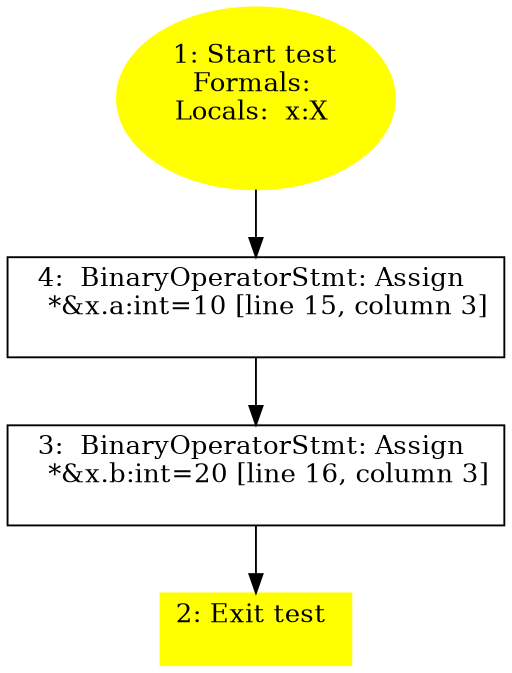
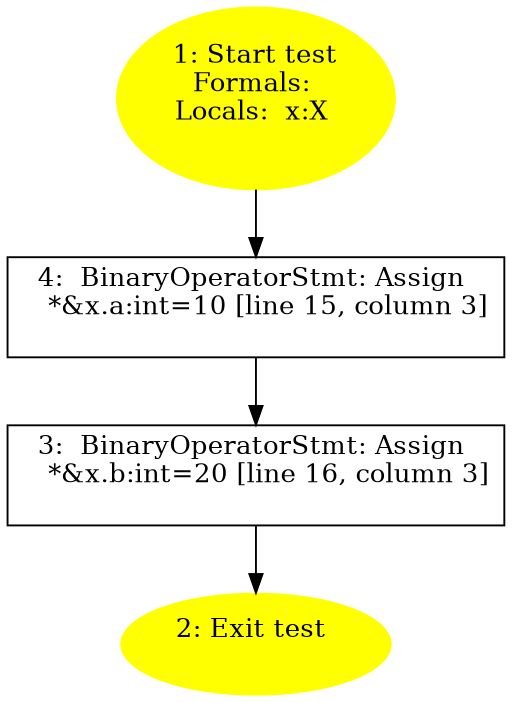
  digraph {
    n1 [color=yellow label="1: Start test\nFormals: \nLocals:  x:X \n  " style=filled]
    n2 [label="4:  BinaryOperatorStmt: Assign \n   *&x.a:int=10 [line 15, column 3]\n " shape=box]
    n3 [label="3:  BinaryOperatorStmt: Assign \n   *&x.b:int=20 [line 16, column 3]\n " shape=box]
-   n4 [color=yellow label="2: Exit test \n  " style=filled shape=box]
+   n4 [color=yellow label="2: Exit test \n  " style=filled]
    n1 -> n2
    n2 -> n3
    n3 -> n4
  }
